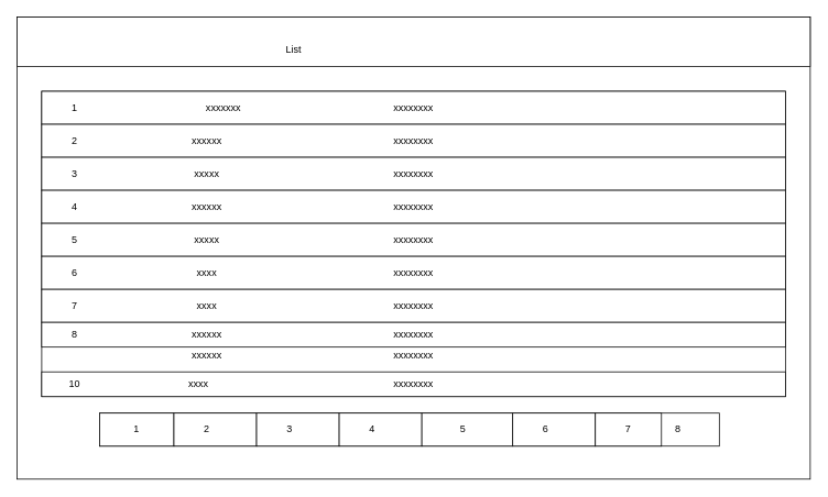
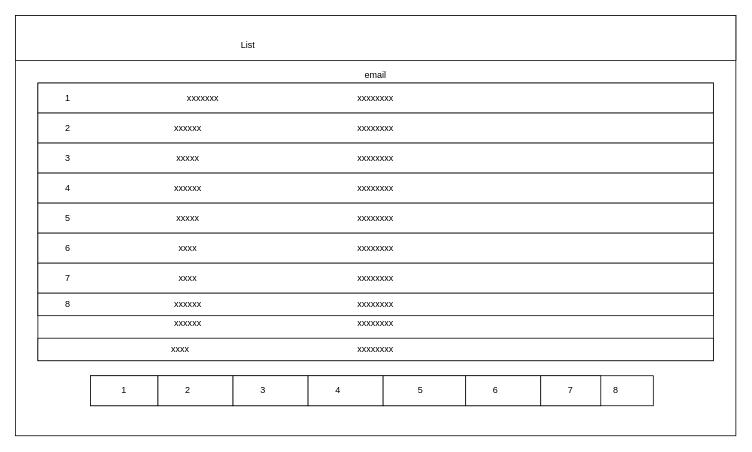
  <mxCell id="0" />
  <mxCell id="1" parent="0" />
  <mxCell id="2" value="" style="rounded=0;whiteSpace=wrap;html=1;" vertex="1" parent="1"><mxGeometry width="960" height="560" as="geometry" x="20" y="20" /></mxCell>
  <mxCell id="3" value="" style="rounded=0;whiteSpace=wrap;html=1;" vertex="1" parent="1"><mxGeometry width="960" height="60" as="geometry" x="20" y="20" /></mxCell>
  <mxCell id="4" value="" style="rounded=0;whiteSpace=wrap;html=1;" vertex="1" parent="1"><mxGeometry x="50" y="110" width="900" height="370" as="geometry" /></mxCell>
  <mxCell id="5" value="" style="rounded=0;whiteSpace=wrap;html=1;" vertex="1" parent="1"><mxGeometry x="120" y="500" width="750" height="40" as="geometry" /></mxCell>
  <mxCell id="6" value="" style="rounded=0;whiteSpace=wrap;html=1;" vertex="1" parent="1"><mxGeometry x="120" y="500" width="90" height="40" as="geometry" /></mxCell>
  <mxCell id="7" value="" style="rounded=0;whiteSpace=wrap;html=1;" vertex="1" parent="1"><mxGeometry x="210" y="500" width="100" height="40" as="geometry" /></mxCell>
  <mxCell id="8" value="" style="rounded=0;whiteSpace=wrap;html=1;" vertex="1" parent="1"><mxGeometry x="310" y="500" width="100" height="40" as="geometry" /></mxCell>
  <mxCell id="9" value="" style="rounded=0;whiteSpace=wrap;html=1;" vertex="1" parent="1"><mxGeometry x="410" y="500" width="100" height="40" as="geometry" /></mxCell>
  <mxCell id="10" value="" style="rounded=0;whiteSpace=wrap;html=1;" vertex="1" parent="1"><mxGeometry x="510" y="500" width="110" height="40" as="geometry" /></mxCell>
  <mxCell id="11" value="" style="rounded=0;whiteSpace=wrap;html=1;" vertex="1" parent="1"><mxGeometry x="620" y="500" width="100" height="40" as="geometry" /></mxCell>
  <mxCell id="12" value="" style="rounded=0;whiteSpace=wrap;html=1;" vertex="1" parent="1"><mxGeometry x="720" y="500" width="80" height="40" as="geometry" /></mxCell>
  <mxCell id="13" value="1" style="text;html=1;strokeColor=none;fillColor=none;align=center;verticalAlign=middle;whiteSpace=wrap;rounded=0;" vertex="1" parent="1"><mxGeometry x="145" y="510" width="40" height="20" as="geometry" /></mxCell>
  <mxCell id="14" value="2" style="text;html=1;strokeColor=none;fillColor=none;align=center;verticalAlign=middle;whiteSpace=wrap;rounded=0;" vertex="1" parent="1"><mxGeometry x="230" y="510" width="40" height="20" as="geometry" /></mxCell>
  <mxCell id="15" value="3" style="text;html=1;strokeColor=none;fillColor=none;align=center;verticalAlign=middle;whiteSpace=wrap;rounded=0;" vertex="1" parent="1"><mxGeometry x="330" y="510" width="40" height="20" as="geometry" /></mxCell>
  <mxCell id="16" value="4" style="text;html=1;strokeColor=none;fillColor=none;align=center;verticalAlign=middle;whiteSpace=wrap;rounded=0;" vertex="1" parent="1"><mxGeometry x="430" y="510" width="40" height="20" as="geometry" /></mxCell>
  <mxCell id="17" value="5" style="text;html=1;strokeColor=none;fillColor=none;align=center;verticalAlign=middle;whiteSpace=wrap;rounded=0;" vertex="1" parent="1"><mxGeometry x="540" y="510" width="40" height="20" as="geometry" /></mxCell>
  <mxCell id="18" value="6" style="text;html=1;strokeColor=none;fillColor=none;align=center;verticalAlign=middle;whiteSpace=wrap;rounded=0;" vertex="1" parent="1"><mxGeometry x="640" y="510" width="40" height="20" as="geometry" /></mxCell>
  <mxCell id="19" value="7" style="text;html=1;strokeColor=none;fillColor=none;align=center;verticalAlign=middle;whiteSpace=wrap;rounded=0;" vertex="1" parent="1"><mxGeometry x="740" y="510" width="40" height="20" as="geometry" /></mxCell>
  <mxCell id="20" value="8" style="text;html=1;strokeColor=none;fillColor=none;align=center;verticalAlign=middle;whiteSpace=wrap;rounded=0;" vertex="1" parent="1"><mxGeometry x="800" y="510" width="40" height="20" as="geometry" /></mxCell>
  <mxCell id="21" value="" style="rounded=0;whiteSpace=wrap;html=1;" vertex="1" parent="1"><mxGeometry x="50" y="110" width="900" height="40" as="geometry" /></mxCell>
  <mxCell id="22" value="xxxxxxxx" style="rounded=0;whiteSpace=wrap;html=1;" vertex="1" parent="1"><mxGeometry x="50" y="150" width="900" height="40" as="geometry" /></mxCell>
  <mxCell id="23" value="xxxxxxxx" style="rounded=0;whiteSpace=wrap;html=1;" vertex="1" parent="1"><mxGeometry x="50" y="190" width="900" height="40" as="geometry" /></mxCell>
  <mxCell id="24" value="xxxxxxxx" style="rounded=0;whiteSpace=wrap;html=1;" vertex="1" parent="1"><mxGeometry x="50" y="230" width="900" height="40" as="geometry" /></mxCell>
  <mxCell id="25" value="xxxxxxxx" style="rounded=0;whiteSpace=wrap;html=1;" vertex="1" parent="1"><mxGeometry x="50" y="270" width="900" height="40" as="geometry" /></mxCell>
  <mxCell id="26" value="xxxxxxxx" style="rounded=0;whiteSpace=wrap;html=1;" vertex="1" parent="1"><mxGeometry x="50" y="310" width="900" height="40" as="geometry" /></mxCell>
  <mxCell id="27" value="xxxxxxxx" style="rounded=0;whiteSpace=wrap;html=1;" vertex="1" parent="1"><mxGeometry x="50" y="350" width="900" height="40" as="geometry" /></mxCell>
  <mxCell id="28" value="xxxxxxxx" style="rounded=0;whiteSpace=wrap;html=1;" vertex="1" parent="1"><mxGeometry x="50" y="390" width="900" height="30" as="geometry" /></mxCell>
  <mxCell id="29" value="xxxxxxxx" style="rounded=0;whiteSpace=wrap;html=1;" vertex="1" parent="1"><mxGeometry x="50" y="450" width="900" height="30" as="geometry" /></mxCell>
  <mxCell id="30" value="1" style="text;html=1;strokeColor=none;fillColor=none;align=center;verticalAlign=middle;whiteSpace=wrap;rounded=0;" vertex="1" parent="1"><mxGeometry x="70" y="120" width="40" height="20" as="geometry" /></mxCell>
  <mxCell id="31" value="2" style="text;html=1;strokeColor=none;fillColor=none;align=center;verticalAlign=middle;whiteSpace=wrap;rounded=0;" vertex="1" parent="1"><mxGeometry x="70" y="160" width="40" height="20" as="geometry" /></mxCell>
  <mxCell id="32" value="3" style="text;html=1;strokeColor=none;fillColor=none;align=center;verticalAlign=middle;whiteSpace=wrap;rounded=0;" vertex="1" parent="1"><mxGeometry x="70" y="200" width="40" height="20" as="geometry" /></mxCell>
  <mxCell id="33" value="4" style="text;html=1;strokeColor=none;fillColor=none;align=center;verticalAlign=middle;whiteSpace=wrap;rounded=0;" vertex="1" parent="1"><mxGeometry x="70" y="240" width="40" height="20" as="geometry" /></mxCell>
  <mxCell id="34" value="5" style="text;html=1;strokeColor=none;fillColor=none;align=center;verticalAlign=middle;whiteSpace=wrap;rounded=0;" vertex="1" parent="1"><mxGeometry x="70" y="280" width="40" height="20" as="geometry" /></mxCell>
  <mxCell id="35" value="6" style="text;html=1;strokeColor=none;fillColor=none;align=center;verticalAlign=middle;whiteSpace=wrap;rounded=0;" vertex="1" parent="1"><mxGeometry x="70" y="320" width="40" height="20" as="geometry" /></mxCell>
  <mxCell id="36" value="7" style="text;html=1;strokeColor=none;fillColor=none;align=center;verticalAlign=middle;whiteSpace=wrap;rounded=0;" vertex="1" parent="1"><mxGeometry x="70" y="360" width="40" height="20" as="geometry" /></mxCell>
  <mxCell id="37" value="8" style="text;html=1;strokeColor=none;fillColor=none;align=center;verticalAlign=middle;whiteSpace=wrap;rounded=0;" vertex="1" parent="1"><mxGeometry x="70" y="395" width="40" height="20" as="geometry" /></mxCell>
- <mxCell id="38" value="10" style="text;html=1;strokeColor=none;fillColor=none;align=center;verticalAlign=middle;whiteSpace=wrap;rounded=0;" vertex="1" parent="1"><mxGeometry x="70" y="455" width="40" height="20" as="geometry" /></mxCell>
  <mxCell id="39" value="xxxxxxx" style="text;html=1;strokeColor=none;fillColor=none;align=center;verticalAlign=middle;whiteSpace=wrap;rounded=0;" vertex="1" parent="1"><mxGeometry x="250" y="120" width="40" height="20" as="geometry" /></mxCell>
  <mxCell id="40" value="xxxxxx" style="text;html=1;strokeColor=none;fillColor=none;align=center;verticalAlign=middle;whiteSpace=wrap;rounded=0;" vertex="1" parent="1"><mxGeometry x="230" y="160" width="40" height="20" as="geometry" /></mxCell>
  <mxCell id="41" value="xxxxx" style="text;html=1;strokeColor=none;fillColor=none;align=center;verticalAlign=middle;whiteSpace=wrap;rounded=0;" vertex="1" parent="1"><mxGeometry x="230" y="200" width="40" height="20" as="geometry" /></mxCell>
  <mxCell id="42" value="xxxxxx" style="text;html=1;strokeColor=none;fillColor=none;align=center;verticalAlign=middle;whiteSpace=wrap;rounded=0;" vertex="1" parent="1"><mxGeometry x="230" y="240" width="40" height="20" as="geometry" /></mxCell>
  <mxCell id="43" value="xxxxx" style="text;html=1;strokeColor=none;fillColor=none;align=center;verticalAlign=middle;whiteSpace=wrap;rounded=0;" vertex="1" parent="1"><mxGeometry x="230" y="280" width="40" height="20" as="geometry" /></mxCell>
  <mxCell id="44" value="xxxx" style="text;html=1;strokeColor=none;fillColor=none;align=center;verticalAlign=middle;whiteSpace=wrap;rounded=0;" vertex="1" parent="1"><mxGeometry x="230" y="320" width="40" height="20" as="geometry" /></mxCell>
  <mxCell id="45" value="xxxx" style="text;html=1;strokeColor=none;fillColor=none;align=center;verticalAlign=middle;whiteSpace=wrap;rounded=0;" vertex="1" parent="1"><mxGeometry x="230" y="360" width="40" height="20" as="geometry" /></mxCell>
  <mxCell id="46" value="xxxxxx" style="text;html=1;strokeColor=none;fillColor=none;align=center;verticalAlign=middle;whiteSpace=wrap;rounded=0;" vertex="1" parent="1"><mxGeometry x="230" y="395" width="40" height="20" as="geometry" /></mxCell>
  <mxCell id="47" value="xxxxxx" style="text;html=1;strokeColor=none;fillColor=none;align=center;verticalAlign=middle;whiteSpace=wrap;rounded=0;" vertex="1" parent="1"><mxGeometry x="230" y="420" width="40" height="20" as="geometry" /></mxCell>
  <mxCell id="48" value="xxxx" style="text;html=1;strokeColor=none;fillColor=none;align=center;verticalAlign=middle;whiteSpace=wrap;rounded=0;" vertex="1" parent="1"><mxGeometry x="220" y="455" width="40" height="20" as="geometry" /></mxCell>
+ <mxCell id="49" value="email" style="text;html=1;strokeColor=none;fillColor=none;align=center;verticalAlign=middle;whiteSpace=wrap;rounded=0;" vertex="1" parent="1"><mxGeometry x="480" y="90" width="40" height="20" as="geometry" /></mxCell>
  <mxCell id="50" value="xxxxxxxx" style="text;html=1;strokeColor=none;fillColor=none;align=center;verticalAlign=middle;whiteSpace=wrap;rounded=0;" vertex="1" parent="1"><mxGeometry x="480" y="120" width="40" height="20" as="geometry" /></mxCell>
  <mxCell id="51" value="xxxxxxxx" style="text;html=1;strokeColor=none;fillColor=none;align=center;verticalAlign=middle;whiteSpace=wrap;rounded=0;" vertex="1" parent="1"><mxGeometry x="480" y="420" width="40" height="20" as="geometry" /></mxCell>
- <mxCell id="52" value="List" style="text;html=1;strokeColor=none;fillColor=none;align=center;verticalAlign=middle;whiteSpace=wrap;rounded=0;" vertex="1" parent="1"><mxGeometry x="335" y="50" width="40" height="20" as="geometry" /></mxCell>
+ <mxCell id="52" value="List" style="text;html=1;strokeColor=none;fillColor=none;align=center;verticalAlign=middle;whiteSpace=wrap;rounded=0;" vertex="1" parent="1"><mxGeometry x="310" y="50" width="40" height="20" as="geometry" /></mxCell>
